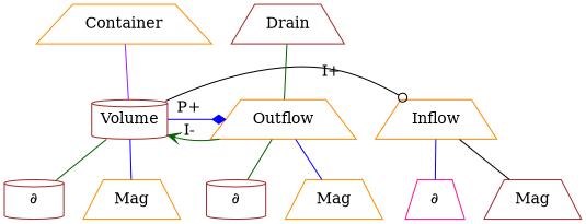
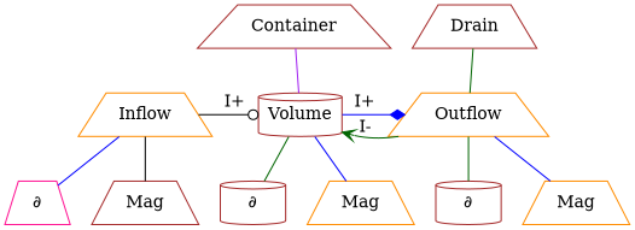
  digraph {
    node [color=darkorange shape=trapezium]
    edge [color=blue dir=none]
    n1 [label=Inflow]
    n2 [color=brown label=Volume shape=cylinder]
    n3 [label=Outflow]
    n4 [color=deeppink label="∂"]
    n5 [color=brown label=Mag]
-   n6 [label=Container]
+   n6 [color=brown label=Container]
    n7 [color=brown label="∂" shape=cylinder]
    n8 [label=Mag]
    n9 [color=brown label=Drain]
    n10 [color=brown label="∂" shape=cylinder]
    n11 [label=Mag]
    subgraph sub_1 {
      rank=same
      n1
      n2
      n3
    }
    subgraph sub_2 {
      n1
      n2
      n3
      n4
      n5
      n6
      n7
      n8
      n9
      n10
      n11
    }
    subgraph sub_3 {
      n1
      n2
      n3
    }
-   n2 -> n1 [arrowhead=odot color=black label="I+" dir=""]
+   n1 -> n2 [arrowhead=odot color=black label="I+" dir=""]
    n1 -> n4
    n1 -> n5 [color=black]
-   n2 -> n3 [arrowhead=diamond label="P+" dir=""]
+   n2 -> n3 [arrowhead=diamond label="I+" dir=""]
    n2 -> n7 [color=darkgreen]
    n2 -> n8
    n3 -> n2 [arrowhead=vee color=darkgreen label="I-" dir=""]
    n3 -> n10 [color=darkgreen]
    n3 -> n11
    n6 -> n2 [color=purple]
    n9 -> n3 [color=darkgreen]
  }
